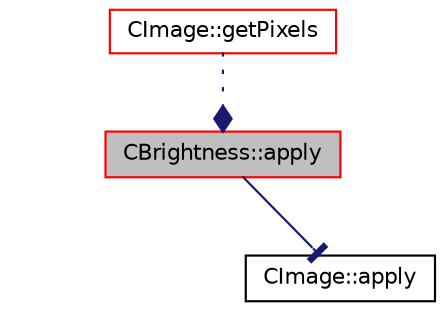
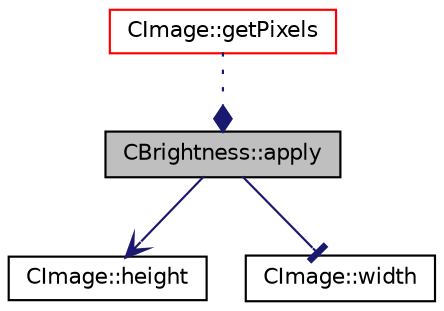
  digraph {
    rankdir=TB
    node [color=red fillcolor=white fontname=Helvetica fontsize=10 shape=record style=filled]
    edge [color=midnightblue fontname=Helvetica fontsize=10 labelfontname=Helvetica labelfontsize=10 style=solid]
-   n1 [fillcolor=grey75 fontcolor=black height=0.2 label="CBrightness::apply" width=0.4]
-   n3 [color=black height=0.2 label="CImage::apply" width=0.4]
+   n1 [color=black fillcolor=grey75 fontcolor=black height=0.2 label="CBrightness::apply" width=0.4]
+   n2 [color=black height=0.2 label="CImage::height" width=0.4]
+   n3 [color=black height=0.2 label="CImage::width" width=0.4]
    n4 [height=0.2 label="CImage::getPixels" width=0.4]
+   n1 -> n2 [arrowhead=vee]
    n1 -> n3 [arrowhead=tee]
    n4 -> n1 [arrowhead=diamond style=dotted]
  }
